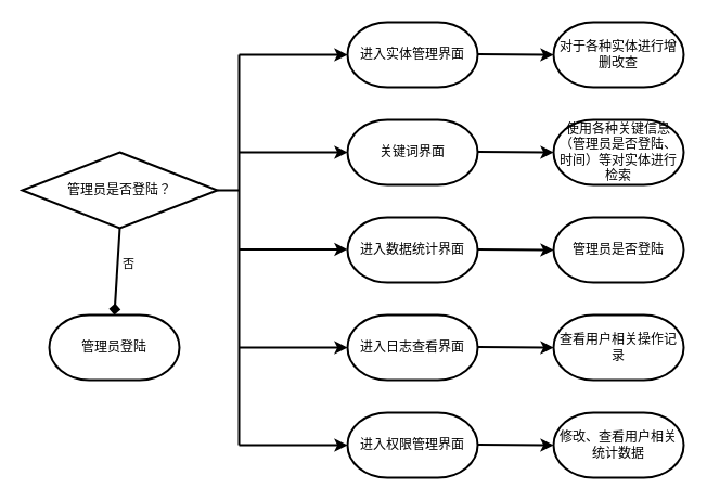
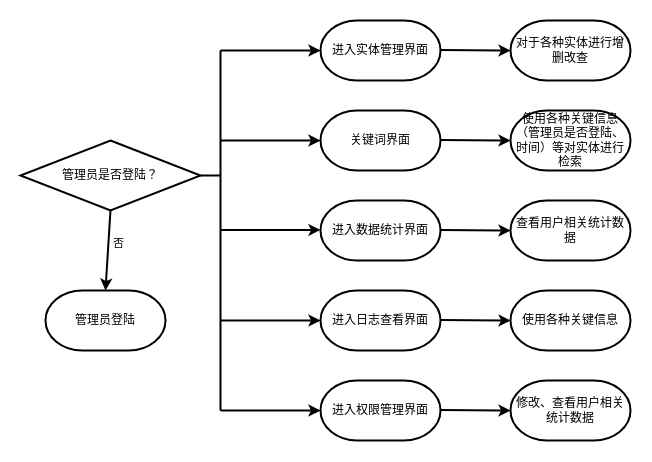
  <mxCell id="0" />
  <mxCell id="1" parent="0" />
  <mxCell id="2" value="管理员是否登陆？" style="strokeWidth=2;html=1;shape=mxgraph.flowchart.decision;whiteSpace=wrap;" vertex="1" parent="1"><mxGeometry x="20" y="140" width="180" height="70" as="geometry" /></mxCell>
  <mxCell id="3" value="管理员登陆" style="strokeWidth=2;html=1;shape=mxgraph.flowchart.terminator;whiteSpace=wrap;" vertex="1" parent="1"><mxGeometry x="45" y="290" width="120" height="60" as="geometry" /></mxCell>
  <mxCell id="4" value="" style="endArrow=none;html=1;rounded=0;strokeWidth=2;" edge="1" parent="1"><mxGeometry width="50" height="50" relative="1" as="geometry"><mxPoint x="220" y="410" as="sourcePoint" /><mxPoint x="220" y="50" as="targetPoint" /></mxGeometry></mxCell>
- <mxCell id="5" value="" style="endArrow=diamond;html=1;rounded=0;strokeWidth=2;exitX=0.5;exitY=1;exitDx=0;exitDy=0;exitPerimeter=0;entryX=0.5;entryY=0;entryDx=0;entryDy=0;entryPerimeter=0;" edge="1" parent="1" source="2" target="3"><mxGeometry width="50" height="50" relative="1" as="geometry"><mxPoint x="210" y="260" as="sourcePoint" /><mxPoint x="260" y="210" as="targetPoint" /></mxGeometry></mxCell>
+ <mxCell id="5" value="" style="endArrow=classic;html=1;rounded=0;strokeWidth=2;exitX=0.5;exitY=1;exitDx=0;exitDy=0;exitPerimeter=0;entryX=0.5;entryY=0;entryDx=0;entryDy=0;entryPerimeter=0;" edge="1" parent="1" source="2" target="3"><mxGeometry width="50" height="50" relative="1" as="geometry"><mxPoint x="210" y="260" as="sourcePoint" /><mxPoint x="260" y="210" as="targetPoint" /></mxGeometry></mxCell>
  <mxCell id="6" value="否" style="edgeLabel;html=1;align=center;verticalAlign=middle;resizable=0;points=[];" vertex="1" connectable="0" parent="5"><mxGeometry x="-0.175" y="1" relative="1" as="geometry"><mxPoint x="9" as="offset" /></mxGeometry></mxCell>
  <mxCell id="7" value="" style="endArrow=classic;html=1;rounded=0;strokeWidth=2;" edge="1" parent="1"><mxGeometry width="50" height="50" relative="1" as="geometry"><mxPoint x="220" y="50" as="sourcePoint" /><mxPoint x="320" y="50" as="targetPoint" /></mxGeometry></mxCell>
  <mxCell id="8" value="" style="endArrow=none;html=1;rounded=0;strokeWidth=2;exitX=1;exitY=0.5;exitDx=0;exitDy=0;exitPerimeter=0;" edge="1" parent="1" source="2"><mxGeometry width="50" height="50" relative="1" as="geometry"><mxPoint x="200" y="330" as="sourcePoint" /><mxPoint x="220" y="175" as="targetPoint" /></mxGeometry></mxCell>
  <mxCell id="9" value="" style="endArrow=classic;html=1;rounded=0;strokeWidth=2;" edge="1" parent="1"><mxGeometry width="50" height="50" relative="1" as="geometry"><mxPoint x="220" y="140" as="sourcePoint" /><mxPoint x="320" y="140" as="targetPoint" /></mxGeometry></mxCell>
  <mxCell id="10" value="进入实体管理界面" style="strokeWidth=2;html=1;shape=mxgraph.flowchart.terminator;whiteSpace=wrap;" vertex="1" parent="1"><mxGeometry x="320" y="20" width="120" height="60" as="geometry" /></mxCell>
  <mxCell id="11" value="进入数据统计界面" style="strokeWidth=2;html=1;shape=mxgraph.flowchart.terminator;whiteSpace=wrap;" vertex="1" parent="1"><mxGeometry x="320" y="200" width="120" height="60" as="geometry" /></mxCell>
  <mxCell id="12" value="关键词&lt;span style=&quot;background-color: transparent; color: light-dark(rgb(0, 0, 0), rgb(255, 255, 255));&quot;&gt;界面&lt;/span&gt;" style="strokeWidth=2;html=1;shape=mxgraph.flowchart.terminator;whiteSpace=wrap;" vertex="1" parent="1"><mxGeometry x="320" y="110" width="120" height="60" as="geometry" /></mxCell>
  <mxCell id="13" value="进入日志查看界面" style="strokeWidth=2;html=1;shape=mxgraph.flowchart.terminator;whiteSpace=wrap;" vertex="1" parent="1"><mxGeometry x="320" y="290" width="120" height="60" as="geometry" /></mxCell>
  <mxCell id="14" value="进入权限管理界面" style="strokeWidth=2;html=1;shape=mxgraph.flowchart.terminator;whiteSpace=wrap;" vertex="1" parent="1"><mxGeometry x="320" y="380" width="120" height="60" as="geometry" /></mxCell>
  <mxCell id="15" value="" style="endArrow=classic;html=1;rounded=0;strokeWidth=2;" edge="1" parent="1"><mxGeometry width="50" height="50" relative="1" as="geometry"><mxPoint x="220" y="229.47" as="sourcePoint" /><mxPoint x="320" y="229.47" as="targetPoint" /></mxGeometry></mxCell>
  <mxCell id="16" value="" style="endArrow=classic;html=1;rounded=0;strokeWidth=2;" edge="1" parent="1"><mxGeometry width="50" height="50" relative="1" as="geometry"><mxPoint x="220" y="320" as="sourcePoint" /><mxPoint x="320" y="320" as="targetPoint" /></mxGeometry></mxCell>
  <mxCell id="17" value="" style="endArrow=classic;html=1;rounded=0;strokeWidth=2;" edge="1" parent="1"><mxGeometry width="50" height="50" relative="1" as="geometry"><mxPoint x="220" y="410" as="sourcePoint" /><mxPoint x="320" y="410" as="targetPoint" /></mxGeometry></mxCell>
  <mxCell id="18" value="" style="endArrow=classic;html=1;rounded=0;strokeWidth=2;" edge="1" parent="1"><mxGeometry width="50" height="50" relative="1" as="geometry"><mxPoint x="440" y="49.41" as="sourcePoint" /><mxPoint x="510" y="50" as="targetPoint" /></mxGeometry></mxCell>
  <mxCell id="19" value="对于各种实体进行增删改查" style="strokeWidth=2;html=1;shape=mxgraph.flowchart.terminator;whiteSpace=wrap;" vertex="1" parent="1"><mxGeometry x="510" y="20" width="120" height="60" as="geometry" /></mxCell>
  <mxCell id="20" value="" style="endArrow=classic;html=1;rounded=0;strokeWidth=2;" edge="1" parent="1"><mxGeometry width="50" height="50" relative="1" as="geometry"><mxPoint x="440" y="139.41" as="sourcePoint" /><mxPoint x="510" y="140" as="targetPoint" /></mxGeometry></mxCell>
  <mxCell id="21" value="使用各种关键信息（管理员是否登陆、时间）等对实体进行检索" style="strokeWidth=2;html=1;shape=mxgraph.flowchart.terminator;whiteSpace=wrap;" vertex="1" parent="1"><mxGeometry x="510" y="110" width="120" height="60" as="geometry" /></mxCell>
  <mxCell id="22" value="" style="endArrow=classic;html=1;rounded=0;strokeWidth=2;" edge="1" parent="1"><mxGeometry width="50" height="50" relative="1" as="geometry"><mxPoint x="440" y="229.41" as="sourcePoint" /><mxPoint x="510" y="230" as="targetPoint" /></mxGeometry></mxCell>
- <mxCell id="23" value="管理员是否登陆" style="strokeWidth=2;html=1;shape=mxgraph.flowchart.terminator;whiteSpace=wrap;" vertex="1" parent="1"><mxGeometry x="510" y="200" width="120" height="60" as="geometry" /></mxCell>
+ <mxCell id="23" value="查看用户相关统计数据" style="strokeWidth=2;html=1;shape=mxgraph.flowchart.terminator;whiteSpace=wrap;" vertex="1" parent="1"><mxGeometry x="510" y="200" width="120" height="60" as="geometry" /></mxCell>
  <mxCell id="24" value="" style="endArrow=classic;html=1;rounded=0;strokeWidth=2;" edge="1" parent="1"><mxGeometry width="50" height="50" relative="1" as="geometry"><mxPoint x="440" y="319.41" as="sourcePoint" /><mxPoint x="510" y="320" as="targetPoint" /></mxGeometry></mxCell>
- <mxCell id="25" value="查看用户相关操作记录" style="strokeWidth=2;html=1;shape=mxgraph.flowchart.terminator;whiteSpace=wrap;" vertex="1" parent="1"><mxGeometry x="510" y="290" width="120" height="60" as="geometry" /></mxCell>
+ <mxCell id="25" value="使用各种关键信息" style="strokeWidth=2;html=1;shape=mxgraph.flowchart.terminator;whiteSpace=wrap;" vertex="1" parent="1"><mxGeometry x="510" y="290" width="120" height="60" as="geometry" /></mxCell>
  <mxCell id="26" value="" style="endArrow=classic;html=1;rounded=0;strokeWidth=2;" edge="1" parent="1"><mxGeometry width="50" height="50" relative="1" as="geometry"><mxPoint x="440" y="409.41" as="sourcePoint" /><mxPoint x="510" y="410" as="targetPoint" /></mxGeometry></mxCell>
  <mxCell id="27" value="修改、查看用户相关统计数据" style="strokeWidth=2;html=1;shape=mxgraph.flowchart.terminator;whiteSpace=wrap;" vertex="1" parent="1"><mxGeometry x="510" y="380" width="120" height="60" as="geometry" /></mxCell>
